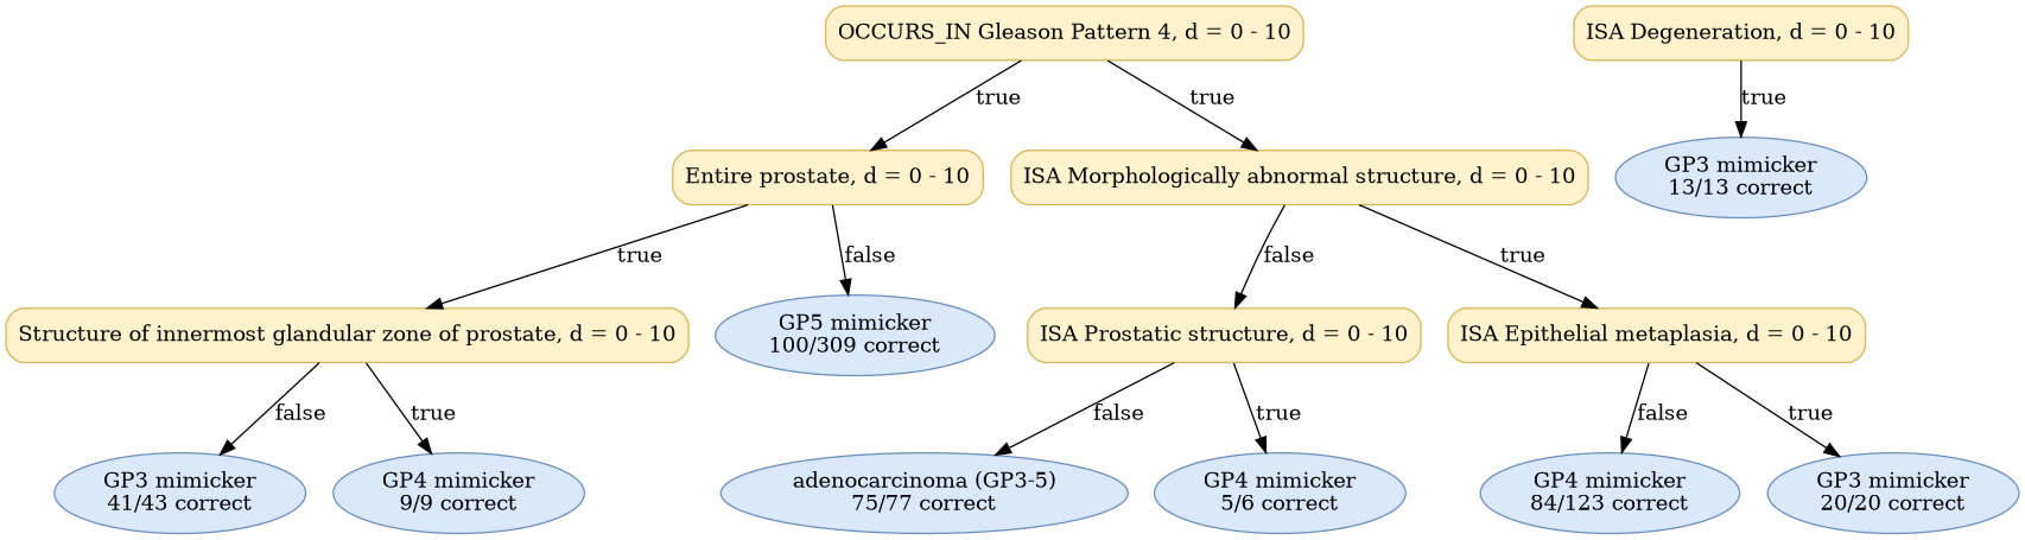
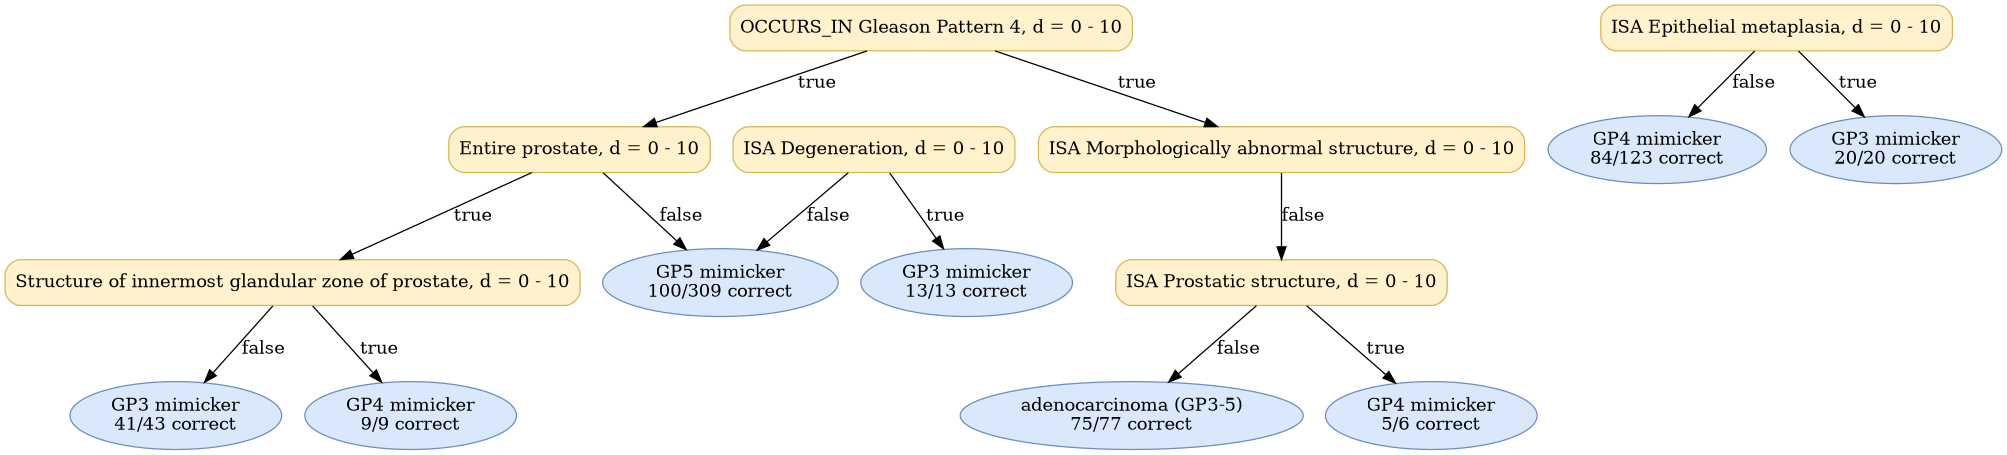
  digraph {
    fontname="Times-Roman"
    node [color="#6C8EBF" fillcolor="#DAE8FC" fontname="Times-Roman" shape=ellipse style="rounded,filled"]
    n1 [color="#D6B656" fillcolor="#FFF2CC" label="OCCURS_IN Gleason Pattern 4, d = 0 - 10" shape=box]
    n2 [color="#D6B656" fillcolor="#FFF2CC" label="Entire prostate, d = 0 - 10" shape=box]
    n3 [color="#D6B656" fillcolor="#FFF2CC" label="ISA Morphologically abnormal structure, d = 0 - 10" shape=box]
    n4 [color="#D6B656" fillcolor="#FFF2CC" label="Structure of innermost glandular zone of prostate, d = 0 - 10" shape=box]
    n5 [label=<GP5 mimicker<br/>100/309 correct>]
    n6 [color="#D6B656" fillcolor="#FFF2CC" label="ISA Prostatic structure, d = 0 - 10" shape=box]
    n7 [color="#D6B656" fillcolor="#FFF2CC" label="ISA Epithelial metaplasia, d = 0 - 10" shape=box]
    n8 [color="#D6B656" fillcolor="#FFF2CC" label="ISA Degeneration, d = 0 - 10" shape=box]
    n9 [label=<GP3 mimicker<br/>13/13 correct>]
    n10 [label=<GP3 mimicker<br/>41/43 correct>]
    n11 [label=<GP4 mimicker<br/>9/9 correct>]
    n12 [label=<adenocarcinoma (GP3-5)<br/>75/77 correct>]
    n13 [label=<GP4 mimicker<br/>5/6 correct>]
    n14 [label=<GP4 mimicker<br/>84/123 correct>]
    n15 [label=<GP3 mimicker<br/>20/20 correct>]
    n1 -> n2 [label=true]
    n1 -> n3 [label=true]
    n2 -> n4 [label=true]
    n2 -> n5 [label=false]
    n3 -> n6 [label=false]
-   n3 -> n7 [label=true]
    n4 -> n10 [label=false]
    n4 -> n11 [label=true]
    n6 -> n12 [label=false]
    n6 -> n13 [label=true]
    n7 -> n14 [label=false]
    n7 -> n15 [label=true]
+   n8 -> n5 [label=false]
    n8 -> n9 [label=true]
  }
